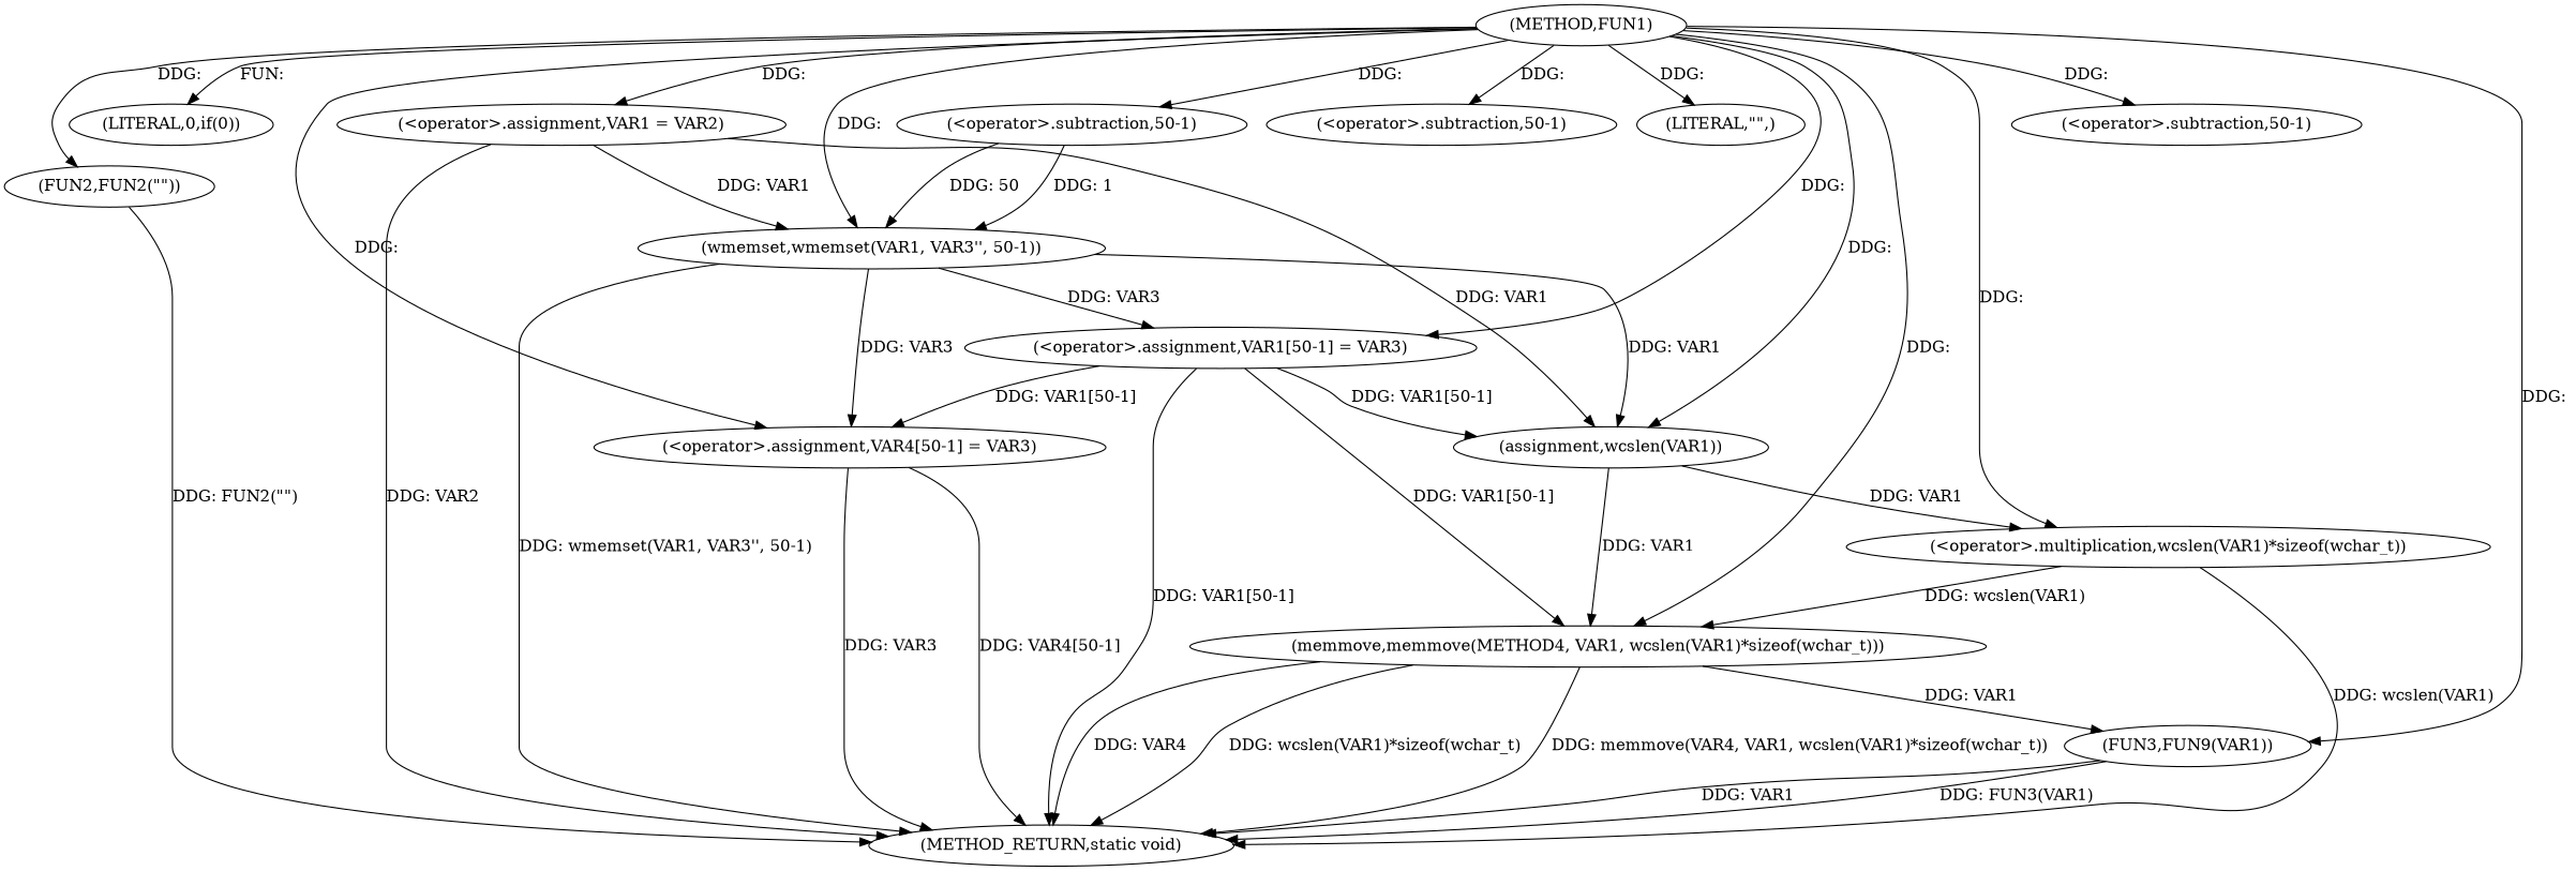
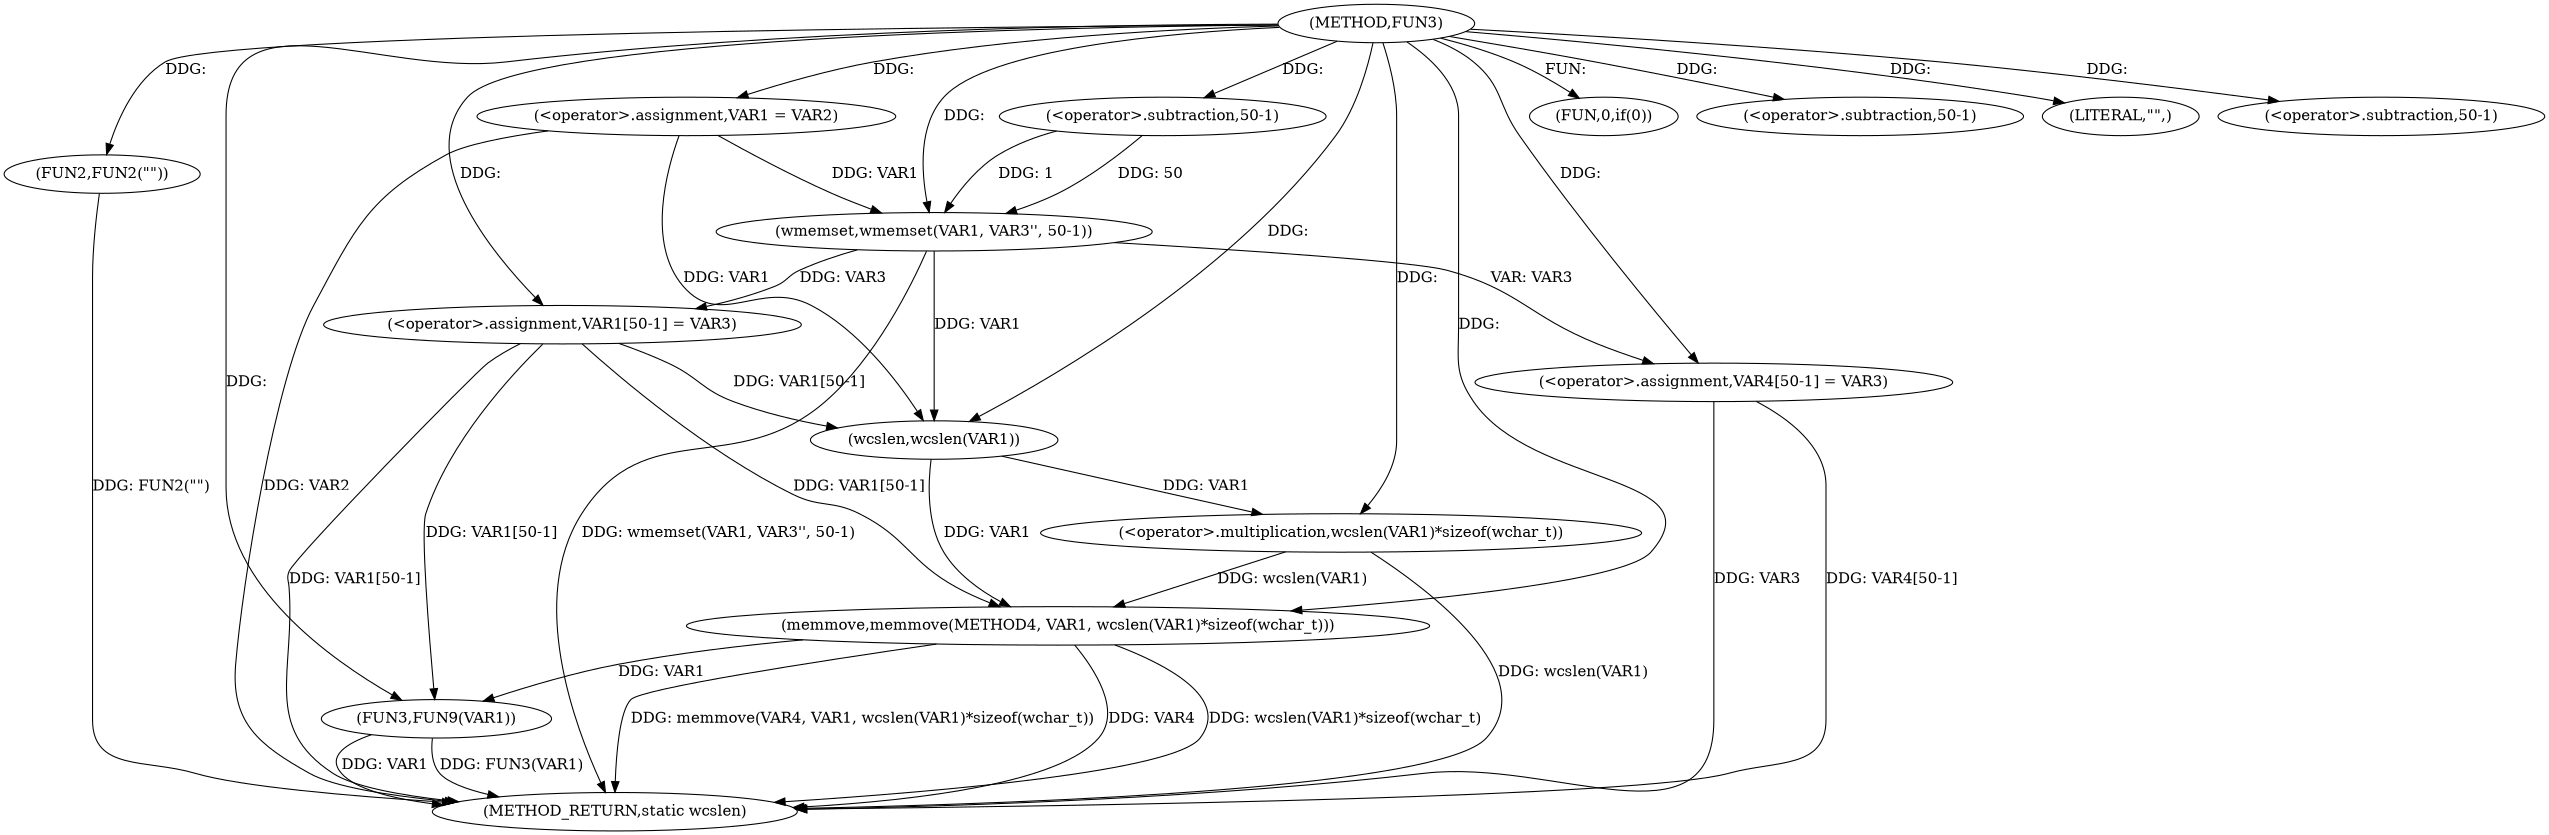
  digraph {
-   n1 [label="(METHOD,FUN1)"]
+   n1 [label="(METHOD,FUN3)"]
    n2 [label="(<operator>.assignment,VAR1 = VAR2)"]
-   n3 [label="(LITERAL,0,if(0))"]
+   n3 [label="(FUN,0,if(0))"]
    n4 [label="(FUN2,FUN2(\"\"))"]
    n5 [label="(wmemset,wmemset(VAR1, VAR3'', 50-1))"]
    n6 [label="(<operator>.subtraction,50-1)"]
    n7 [label="(<operator>.assignment,VAR1[50-1] = VAR3)"]
    n8 [label="(<operator>.subtraction,50-1)"]
    n9 [label="(LITERAL,\"\",)"]
    n10 [label="(memmove,memmove(METHOD4, VAR1, wcslen(VAR1)*sizeof(wchar_t)))"]
    n11 [label="(<operator>.multiplication,wcslen(VAR1)*sizeof(wchar_t))"]
-   n12 [label="(assignment,wcslen(VAR1))"]
+   n12 [label="(wcslen,wcslen(VAR1))"]
    n13 [label="(<operator>.assignment,VAR4[50-1] = VAR3)"]
    n14 [label="(<operator>.subtraction,50-1)"]
    n15 [label="(FUN3,FUN9(VAR1))"]
-   n16 [label="(METHOD_RETURN,static void)"]
+   n16 [label="(METHOD_RETURN,static wcslen)"]
    n1 -> n2 [label="DDG: "]
    n1 -> n3 [label="FUN: "]
    n1 -> n4 [label="DDG: "]
    n1 -> n5 [label="DDG: "]
    n1 -> n6 [label="DDG: "]
    n1 -> n7 [label="DDG: "]
    n1 -> n8 [label="DDG: "]
    n1 -> n9 [label="DDG: "]
    n1 -> n10 [label="DDG: "]
    n1 -> n11 [label="DDG: "]
    n1 -> n12 [label="DDG: "]
    n1 -> n13 [label="DDG: "]
    n1 -> n14 [label="DDG: "]
    n1 -> n15 [label="DDG: "]
    n2 -> n5 [label="DDG: VAR1"]
    n2 -> n12 [label="DDG: VAR1"]
    n2 -> n16 [label="DDG: VAR2"]
    n4 -> n16 [label="DDG: FUN2(\"\")"]
    n5 -> n7 [label="DDG: VAR3"]
    n5 -> n12 [label="DDG: VAR1"]
-   n5 -> n13 [label="DDG: VAR3"]
+   n5 -> n13 [label="VAR: VAR3"]
    n5 -> n16 [label="DDG: wmemset(VAR1, VAR3'', 50-1)"]
    n6 -> n5 [label="DDG: 50"]
    n6 -> n5 [label="DDG: 1"]
    n7 -> n10 [label="DDG: VAR1[50-1]"]
    n7 -> n12 [label="DDG: VAR1[50-1]"]
-   n7 -> n13 [label="DDG: VAR1[50-1]"]
+   n7 -> n15 [label="DDG: VAR1[50-1]"]
    n7 -> n16 [label="DDG: VAR1[50-1]"]
    n10 -> n15 [label="DDG: VAR1"]
    n10 -> n16 [label="DDG: VAR4"]
    n10 -> n16 [label="DDG: wcslen(VAR1)*sizeof(wchar_t)"]
    n10 -> n16 [label="DDG: memmove(VAR4, VAR1, wcslen(VAR1)*sizeof(wchar_t))"]
    n11 -> n10 [label="DDG: wcslen(VAR1)"]
    n11 -> n16 [label="DDG: wcslen(VAR1)"]
    n12 -> n10 [label="DDG: VAR1"]
    n12 -> n11 [label="DDG: VAR1"]
    n13 -> n16 [label="DDG: VAR4[50-1]"]
    n13 -> n16 [label="DDG: VAR3"]
    n15 -> n16 [label="DDG: FUN3(VAR1)"]
    n15 -> n16 [label="DDG: VAR1"]
  }
